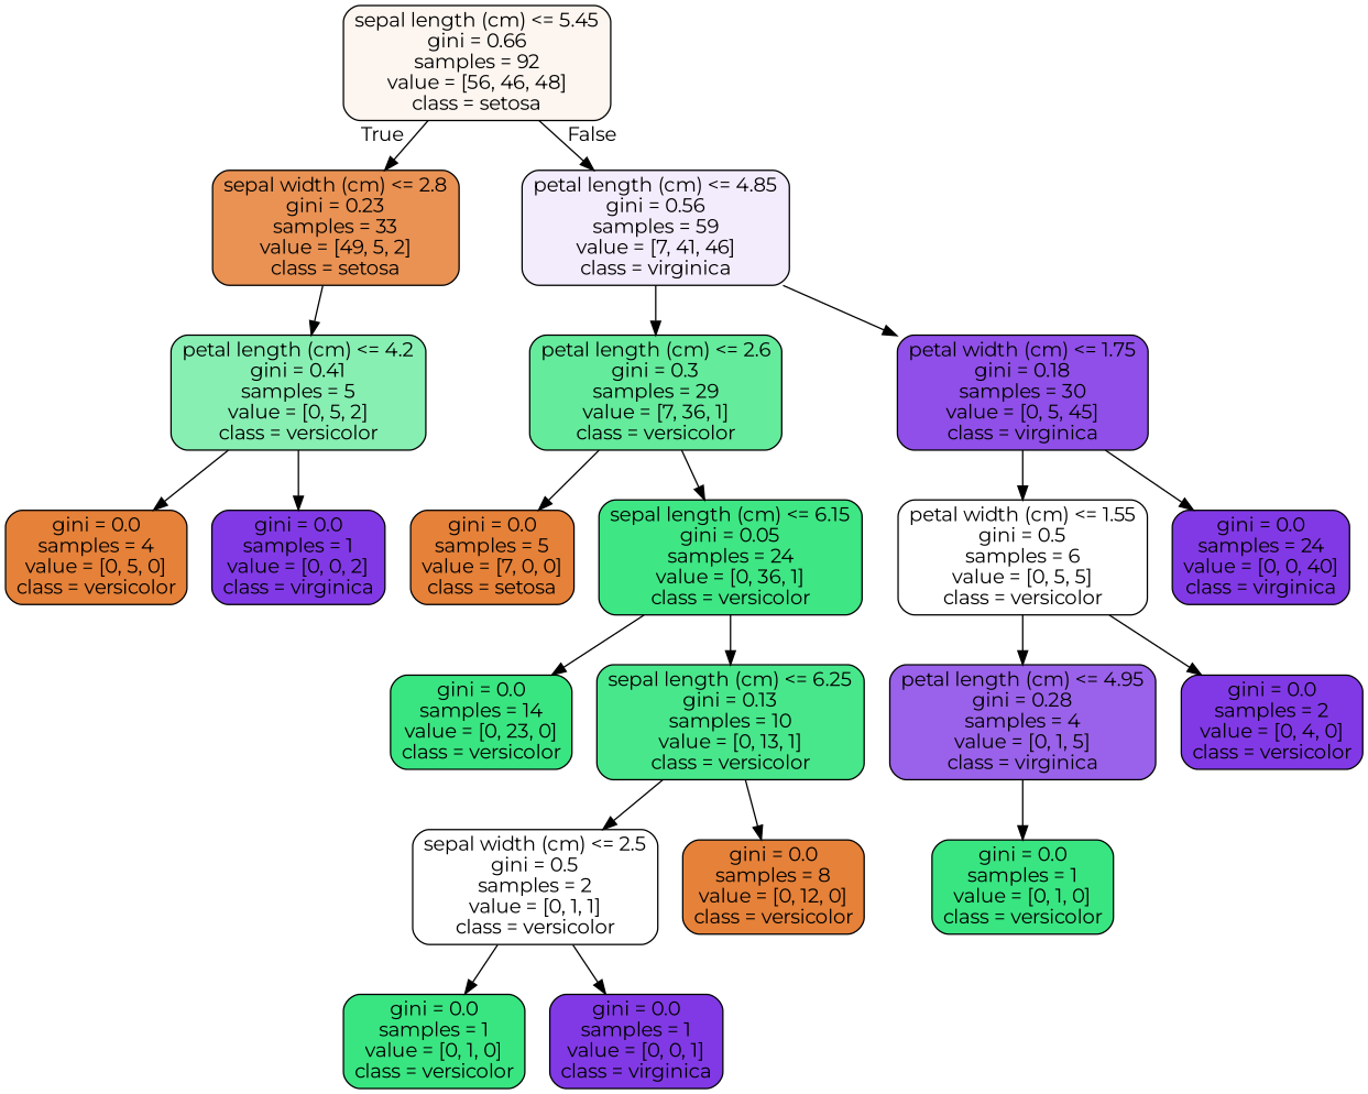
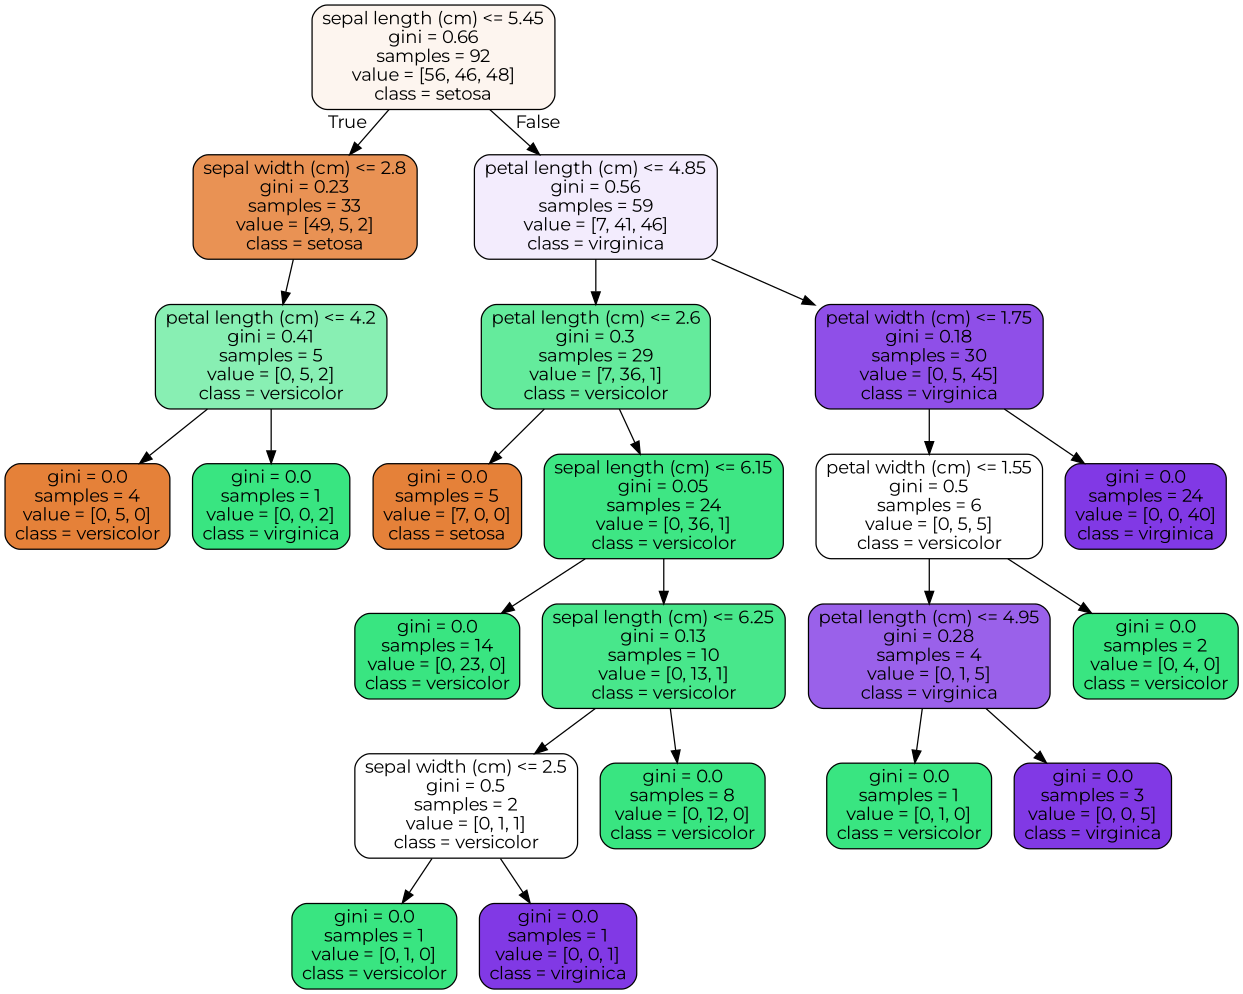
  digraph {
    fontname=Montserrat
    node [color=black fillcolor="#39e581" fontname=Montserrat shape=box style="filled, rounded"]
    edge [fontname=Montserrat]
    n1 [fillcolor="#fdf5ef" label="sepal length (cm) <= 5.45\ngini = 0.66\nsamples = 92\nvalue = [56, 46, 48]\nclass = setosa"]
    n2 [fillcolor="#e99254" label="sepal width (cm) <= 2.8\ngini = 0.23\nsamples = 33\nvalue = [49, 5, 2]\nclass = setosa"]
    n3 [fillcolor="#f3ecfd" label="petal length (cm) <= 4.85\ngini = 0.56\nsamples = 59\nvalue = [7, 41, 46]\nclass = virginica"]
    n4 [fillcolor="#88efb3" label="petal length (cm) <= 4.2\ngini = 0.41\nsamples = 5\nvalue = [0, 5, 2]\nclass = versicolor"]
    n5 [fillcolor="#64eb9c" label="petal length (cm) <= 2.6\ngini = 0.3\nsamples = 29\nvalue = [7, 36, 1]\nclass = versicolor"]
    n6 [fillcolor="#8f4fe8" label="petal width (cm) <= 1.75\ngini = 0.18\nsamples = 30\nvalue = [0, 5, 45]\nclass = virginica"]
    n7 [fillcolor="#e58139" label="gini = 0.0\nsamples = 4\nvalue = [0, 5, 0]\nclass = versicolor"]
-   n8 [fillcolor="#8139e5" label="gini = 0.0\nsamples = 1\nvalue = [0, 0, 2]\nclass = virginica"]
+   n8 [label="gini = 0.0\nsamples = 1\nvalue = [0, 0, 2]\nclass = virginica"]
    n9 [fillcolor="#e58139" label="gini = 0.0\nsamples = 5\nvalue = [7, 0, 0]\nclass = setosa"]
    n10 [fillcolor="#3ee684" label="sepal length (cm) <= 6.15\ngini = 0.05\nsamples = 24\nvalue = [0, 36, 1]\nclass = versicolor"]
    n11 [fillcolor="#ffffff" label="petal width (cm) <= 1.55\ngini = 0.5\nsamples = 6\nvalue = [0, 5, 5]\nclass = versicolor"]
    n12 [fillcolor="#8139e5" label="gini = 0.0\nsamples = 24\nvalue = [0, 0, 40]\nclass = virginica"]
    n13 [label="gini = 0.0\nsamples = 14\nvalue = [0, 23, 0]\nclass = versicolor"]
    n14 [fillcolor="#48e78b" label="sepal length (cm) <= 6.25\ngini = 0.13\nsamples = 10\nvalue = [0, 13, 1]\nclass = versicolor"]
    n15 [fillcolor="#ffffff" label="sepal width (cm) <= 2.5\ngini = 0.5\nsamples = 2\nvalue = [0, 1, 1]\nclass = versicolor"]
-   n16 [fillcolor="#e58139" label="gini = 0.0\nsamples = 8\nvalue = [0, 12, 0]\nclass = versicolor"]
+   n16 [label="gini = 0.0\nsamples = 8\nvalue = [0, 12, 0]\nclass = versicolor"]
    n17 [label="gini = 0.0\nsamples = 1\nvalue = [0, 1, 0]\nclass = versicolor"]
    n18 [fillcolor="#8139e5" label="gini = 0.0\nsamples = 1\nvalue = [0, 0, 1]\nclass = virginica"]
    n19 [fillcolor="#9a61ea" label="petal length (cm) <= 4.95\ngini = 0.28\nsamples = 4\nvalue = [0, 1, 5]\nclass = virginica"]
-   n20 [fillcolor="#8139e5" label="gini = 0.0\nsamples = 2\nvalue = [0, 4, 0]\nclass = versicolor"]
+   n20 [label="gini = 0.0\nsamples = 2\nvalue = [0, 4, 0]\nclass = versicolor"]
    n21 [label="gini = 0.0\nsamples = 1\nvalue = [0, 1, 0]\nclass = versicolor"]
+   n22 [fillcolor="#8139e5" label="gini = 0.0\nsamples = 3\nvalue = [0, 0, 5]\nclass = virginica"]
    n1 -> n2 [headlabel=True labelangle=45 labeldistance=2.5]
    n1 -> n3 [headlabel=False labelangle=-45 labeldistance=2.5]
    n2 -> n4
    n3 -> n5
    n3 -> n6
    n4 -> n7
    n4 -> n8
    n5 -> n9
    n5 -> n10
    n6 -> n11
    n6 -> n12
    n10 -> n13
    n10 -> n14
    n11 -> n19
    n11 -> n20
    n14 -> n15
    n14 -> n16
    n15 -> n17
    n15 -> n18
    n19 -> n21
+   n19 -> n22
  }
